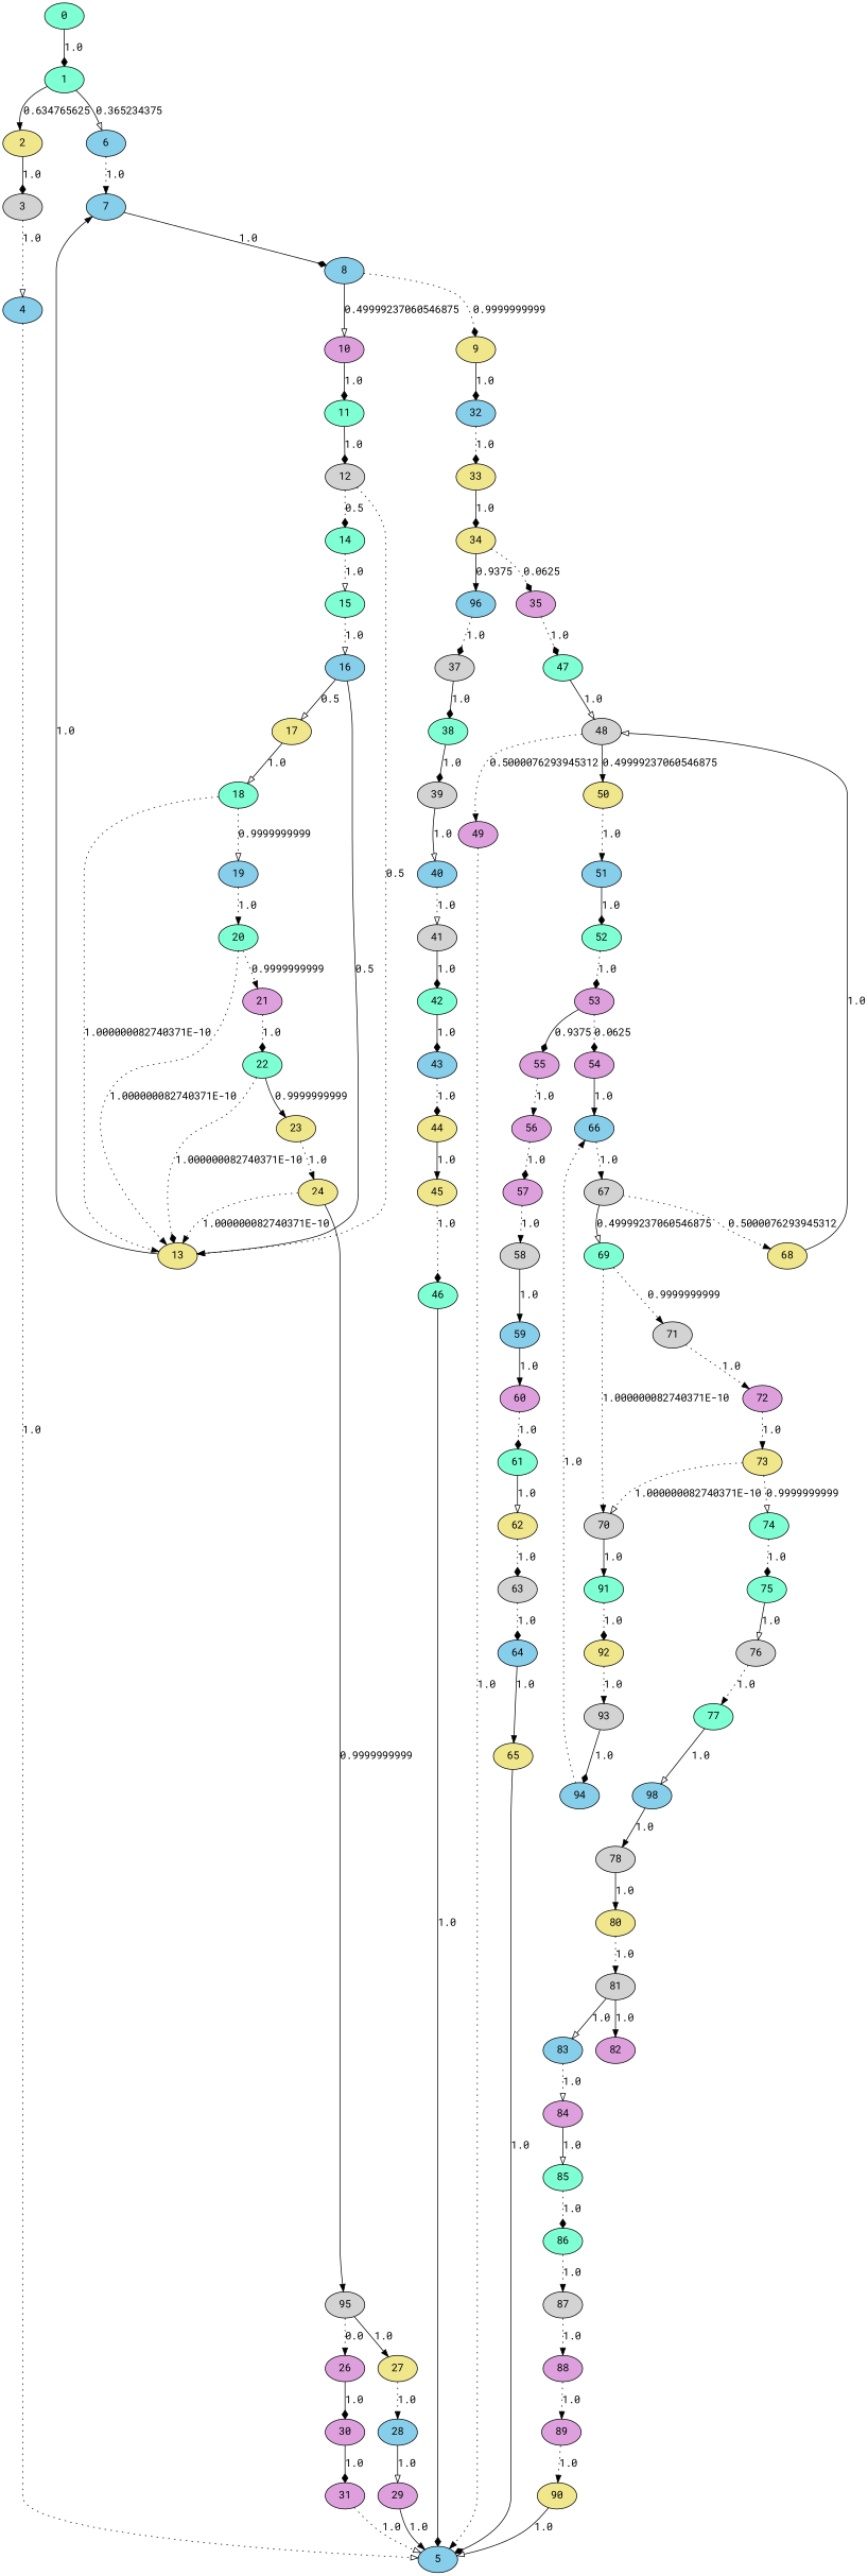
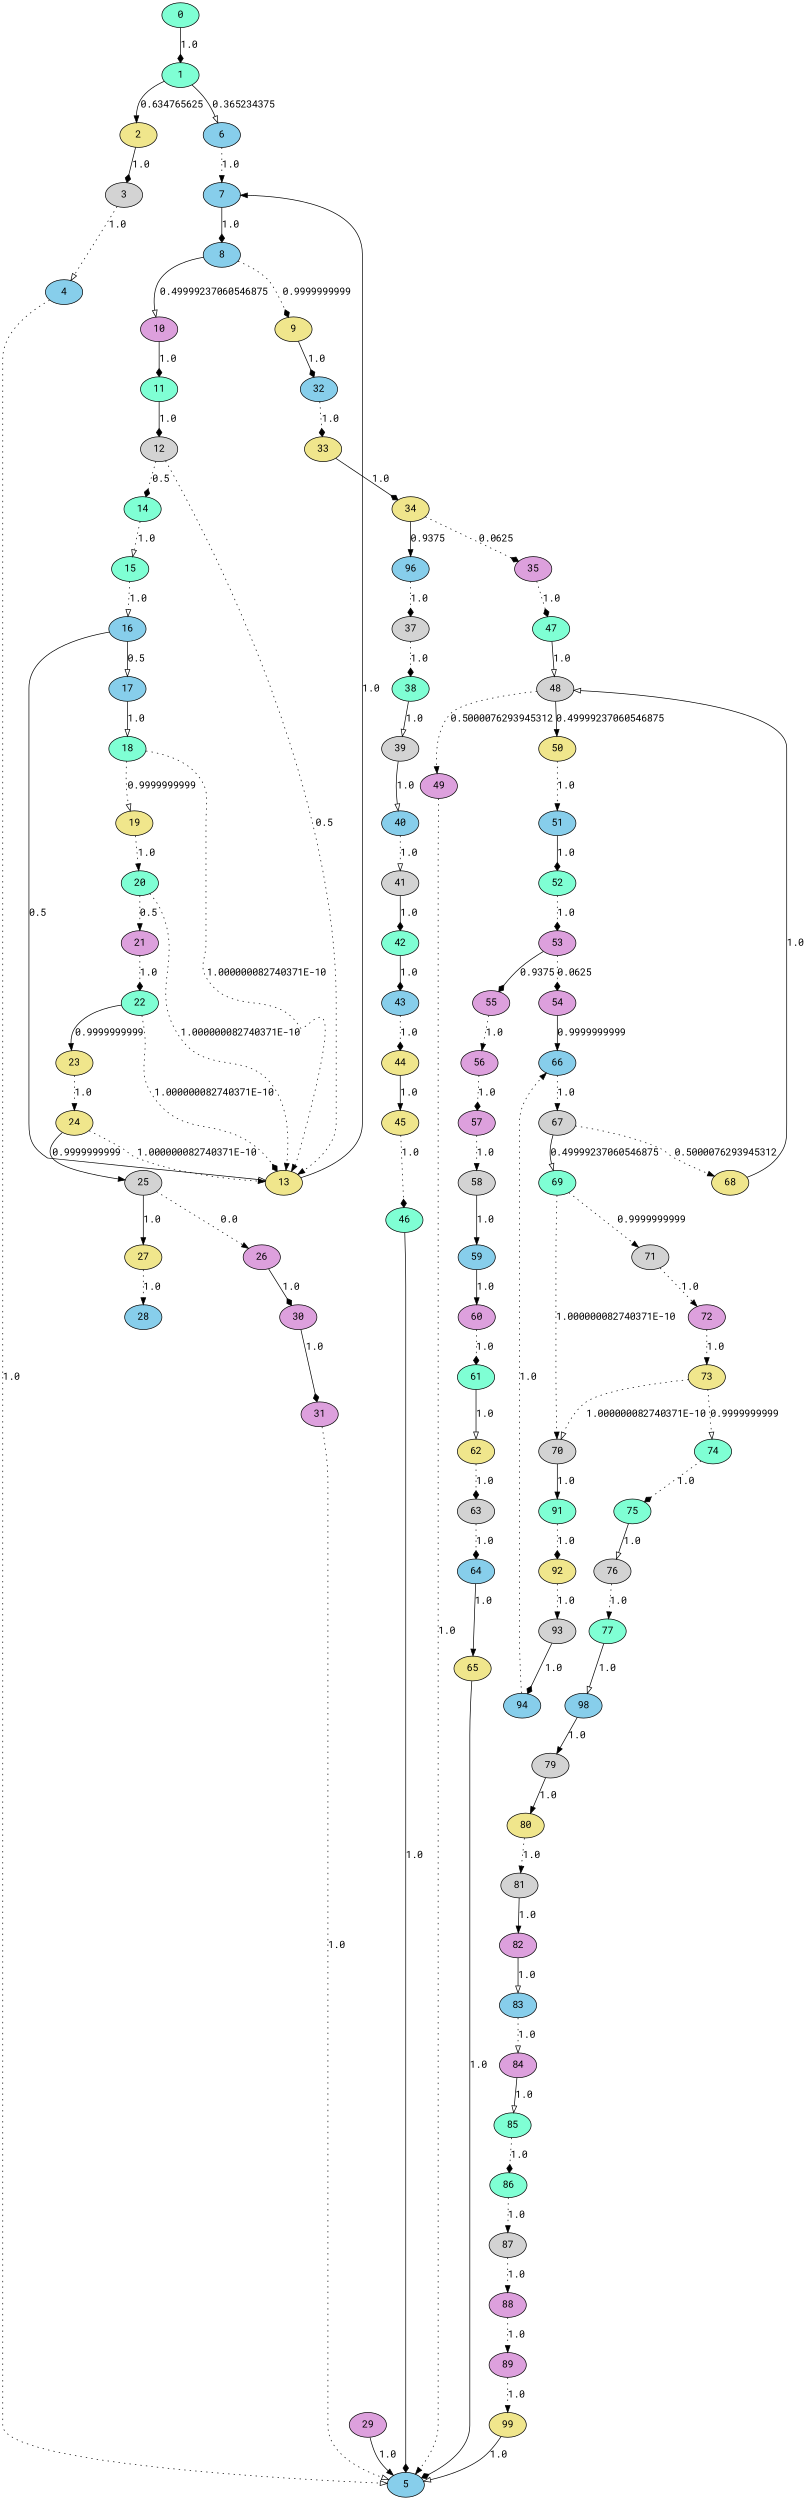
  digraph {
    fontname="Roboto Mono"
    node [fillcolor=aquamarine fontname="Roboto Mono" style=filled]
    edge [arrowhead=normal fontname="Roboto Mono" style=dotted]
    0
    1
    2 [fillcolor=khaki]
    6 [fillcolor=skyblue]
    3 [fillcolor=lightgrey]
    7 [fillcolor=skyblue]
    4 [fillcolor=skyblue]
    5 [fillcolor=skyblue]
    8 [fillcolor=skyblue]
    9 [fillcolor=khaki]
    10 [fillcolor=plum]
    32 [fillcolor=skyblue]
    11
    33 [fillcolor=khaki]
    12 [fillcolor=lightgrey]
    13 [fillcolor=khaki]
    14
    15
    16 [fillcolor=skyblue]
-   17 [fillcolor=khaki]
+   17 [fillcolor=skyblue]
    18
-   19 [fillcolor=skyblue]
+   19 [fillcolor=khaki]
    20
    21 [fillcolor=plum]
    22
    23 [fillcolor=khaki]
    24 [fillcolor=khaki]
-   25 [fillcolor=lightgrey label=95]
+   25 [fillcolor=lightgrey]
    26 [fillcolor=plum]
    27 [fillcolor=khaki]
    30 [fillcolor=plum]
    28 [fillcolor=skyblue]
    31 [fillcolor=plum]
    29 [fillcolor=plum]
    34 [fillcolor=khaki]
    35 [fillcolor=plum]
    n37 [fillcolor=skyblue label=96]
    47
    37 [fillcolor=lightgrey]
    48 [fillcolor=lightgrey]
    38
    39 [fillcolor=lightgrey]
    40 [fillcolor=skyblue]
    41 [fillcolor=lightgrey]
    42
    43 [fillcolor=skyblue]
    44 [fillcolor=khaki]
    45 [fillcolor=khaki]
    46
    49 [fillcolor=plum]
    50 [fillcolor=khaki]
    51 [fillcolor=skyblue]
    52
    53 [fillcolor=plum]
    54 [fillcolor=plum]
    55 [fillcolor=plum]
    66 [fillcolor=skyblue]
    56 [fillcolor=plum]
    67 [fillcolor=lightgrey]
    57 [fillcolor=plum]
    58 [fillcolor=lightgrey]
    59 [fillcolor=skyblue]
    60 [fillcolor=plum]
    61
    62 [fillcolor=khaki]
    63 [fillcolor=lightgrey]
    64 [fillcolor=skyblue]
    65 [fillcolor=khaki]
    68 [fillcolor=khaki]
    69
    70 [fillcolor=lightgrey]
    71 [fillcolor=lightgrey]
    91
    72 [fillcolor=plum]
    92 [fillcolor=khaki]
    73 [fillcolor=khaki]
    74
    75
    76 [fillcolor=lightgrey]
    77
    n81 [fillcolor=skyblue label=98]
-   79 [fillcolor=lightgrey label=78]
+   79 [fillcolor=lightgrey]
    80 [fillcolor=khaki]
    81 [fillcolor=lightgrey]
    82 [fillcolor=plum]
    83 [fillcolor=skyblue]
    84 [fillcolor=plum]
    85
    86
    87 [fillcolor=lightgrey]
    88 [fillcolor=plum]
    89 [fillcolor=plum]
-   90 [fillcolor=khaki]
+   90 [fillcolor=khaki label=99]
    93 [fillcolor=lightgrey]
    94 [fillcolor=skyblue]
    0 -> 1 [arrowhead=diamond label=1.0 style=solid]
    1 -> 2 [label=0.634765625 style=solid]
    1 -> 6 [arrowhead=onormal label=0.365234375 style=solid]
    2 -> 3 [arrowhead=diamond label=1.0 style=solid]
    6 -> 7 [label=1.0]
    3 -> 4 [arrowhead=onormal label=1.0]
    7 -> 8 [arrowhead=diamond label=1.0 style=solid]
    4 -> 5 [arrowhead=onormal label=1.0]
    8 -> 9 [arrowhead=diamond label=0.9999999999]
    8 -> 10 [arrowhead=onormal label=0.49999237060546875 style=solid]
    9 -> 32 [arrowhead=diamond label=1.0 style=solid]
    10 -> 11 [arrowhead=diamond label=1.0 style=solid]
    32 -> 33 [arrowhead=diamond label=1.0]
    11 -> 12 [arrowhead=diamond label=1.0 style=solid]
    33 -> 34 [arrowhead=diamond label=1.0 style=solid]
    12 -> 13 [label=0.5]
    12 -> 14 [arrowhead=diamond label=0.5]
    13 -> 7 [label=1.0 style=solid]
    14 -> 15 [arrowhead=onormal label=1.0]
    15 -> 16 [arrowhead=onormal label=1.0]
    16 -> 13 [arrowhead=onormal label=0.5 style=solid]
    16 -> 17 [arrowhead=onormal label=0.5 style=solid]
    17 -> 18 [arrowhead=onormal label=1.0 style=solid]
    18 -> 13 [label="1.000000082740371E-10"]
    18 -> 19 [arrowhead=onormal label=0.9999999999]
    19 -> 20 [label=1.0]
    20 -> 13 [label="1.000000082740371E-10"]
-   20 -> 21 [label=0.9999999999]
+   20 -> 21 [label=0.5]
    21 -> 22 [arrowhead=diamond label=1.0]
    22 -> 13 [arrowhead=diamond label="1.000000082740371E-10"]
    22 -> 23 [label=0.9999999999 style=solid]
    23 -> 24 [label=1.0]
    24 -> 13 [label="1.000000082740371E-10"]
    24 -> 25 [label=0.9999999999 style=solid]
    25 -> 26 [label=0.0]
    25 -> 27 [label=1.0 style=solid]
    26 -> 30 [arrowhead=diamond label=1.0 style=solid]
    27 -> 28 [label=1.0]
    30 -> 31 [arrowhead=diamond label=1.0 style=solid]
-   28 -> 29 [arrowhead=onormal label=1.0 style=solid]
    31 -> 5 [arrowhead=onormal label=1.0]
    29 -> 5 [label=1.0 style=solid]
    34 -> 35 [arrowhead=diamond label=0.0625]
    34 -> n37 [label=0.9375 style=solid]
    35 -> 47 [arrowhead=diamond label=1.0]
    n37 -> 37 [arrowhead=diamond label=1.0]
    47 -> 48 [arrowhead=onormal label=1.0 style=solid]
-   37 -> 38 [arrowhead=diamond label=1.0 style=solid]
+   37 -> 38 [arrowhead=diamond label=1.0]
    48 -> 49 [label=0.5000076293945312]
    48 -> 50 [label=0.49999237060546875 style=solid]
-   38 -> 39 [arrowhead=diamond label=1.0 style=solid]
+   38 -> 39 [arrowhead=onormal label=1.0 style=solid]
    39 -> 40 [arrowhead=onormal label=1.0 style=solid]
    40 -> 41 [arrowhead=onormal label=1.0]
    41 -> 42 [arrowhead=diamond label=1.0 style=solid]
    42 -> 43 [arrowhead=diamond label=1.0 style=solid]
    43 -> 44 [arrowhead=diamond label=1.0]
    44 -> 45 [label=1.0 style=solid]
    45 -> 46 [arrowhead=diamond label=1.0]
    46 -> 5 [arrowhead=diamond label=1.0 style=solid]
    49 -> 5 [label=1.0]
    50 -> 51 [label=1.0]
    51 -> 52 [arrowhead=diamond label=1.0 style=solid]
    52 -> 53 [arrowhead=diamond label=1.0]
    53 -> 54 [arrowhead=diamond label=0.0625]
    53 -> 55 [arrowhead=diamond label=0.9375 style=solid]
-   54 -> 66 [label=1.0 style=solid]
+   54 -> 66 [label=0.9999999999 style=solid]
    55 -> 56 [label=1.0]
    66 -> 67 [label=1.0]
    56 -> 57 [arrowhead=diamond label=1.0]
    67 -> 68 [label=0.5000076293945312]
    67 -> 69 [arrowhead=onormal label=0.49999237060546875 style=solid]
    57 -> 58 [label=1.0]
    58 -> 59 [label=1.0 style=solid]
    59 -> 60 [label=1.0 style=solid]
    60 -> 61 [arrowhead=diamond label=1.0]
    61 -> 62 [arrowhead=onormal label=1.0 style=solid]
    62 -> 63 [arrowhead=diamond label=1.0]
    63 -> 64 [arrowhead=diamond label=1.0]
    64 -> 65 [label=1.0 style=solid]
    65 -> 5 [arrowhead=diamond label=1.0 style=solid]
    68 -> 48 [arrowhead=onormal label=1.0 style=solid]
    69 -> 70 [label="1.000000082740371E-10"]
    69 -> 71 [label=0.9999999999]
    70 -> 91 [label=1.0 style=solid]
    71 -> 72 [label=1.0]
    91 -> 92 [arrowhead=diamond label=1.0]
    72 -> 73 [label=1.0]
    92 -> 93 [label=1.0]
    73 -> 70 [arrowhead=onormal label="1.000000082740371E-10"]
    73 -> 74 [arrowhead=onormal label=0.9999999999]
    74 -> 75 [arrowhead=diamond label=1.0]
    75 -> 76 [arrowhead=onormal label=1.0 style=solid]
    76 -> 77 [label=1.0]
    77 -> n81 [arrowhead=onormal label=1.0 style=solid]
    n81 -> 79 [label=1.0 style=solid]
    79 -> 80 [label=1.0 style=solid]
    80 -> 81 [label=1.0]
    81 -> 82 [label=1.0 style=solid]
-   81 -> 83 [arrowhead=onormal label=1.0 style=solid]
+   82 -> 83 [arrowhead=onormal label=1.0 style=solid]
    83 -> 84 [arrowhead=onormal label=1.0]
    84 -> 85 [arrowhead=onormal label=1.0 style=solid]
    85 -> 86 [arrowhead=diamond label=1.0]
    86 -> 87 [label=1.0]
    87 -> 88 [label=1.0]
    88 -> 89 [label=1.0]
    89 -> 90 [label=1.0]
    90 -> 5 [arrowhead=onormal label=1.0 style=solid]
    93 -> 94 [arrowhead=diamond label=1.0 style=solid]
    94 -> 66 [label=1.0]
  }
